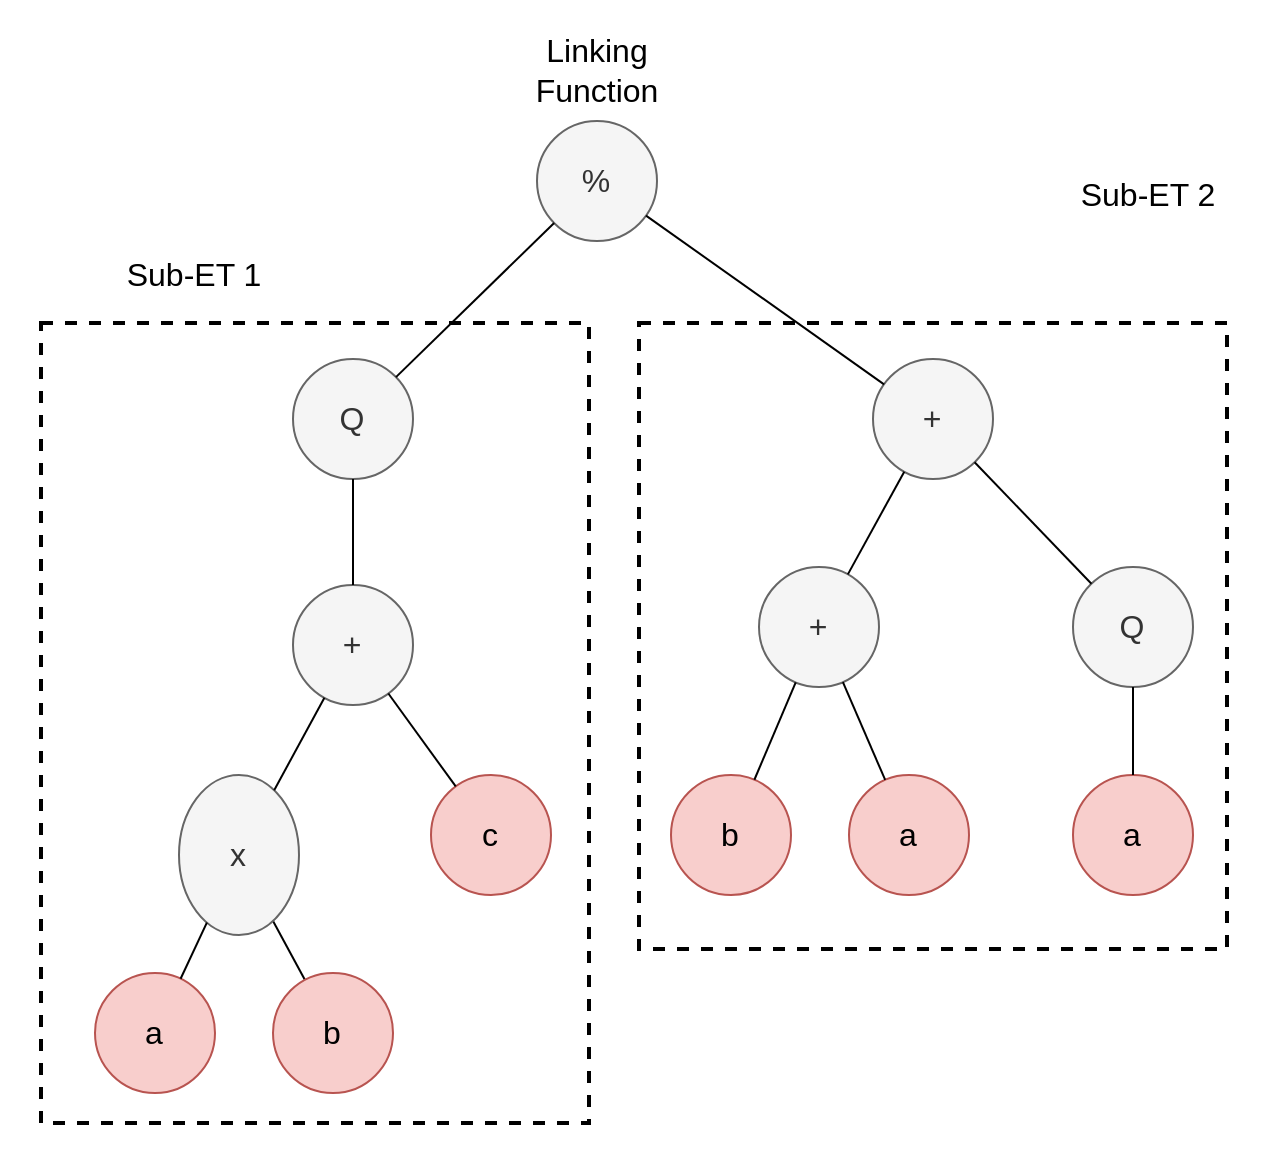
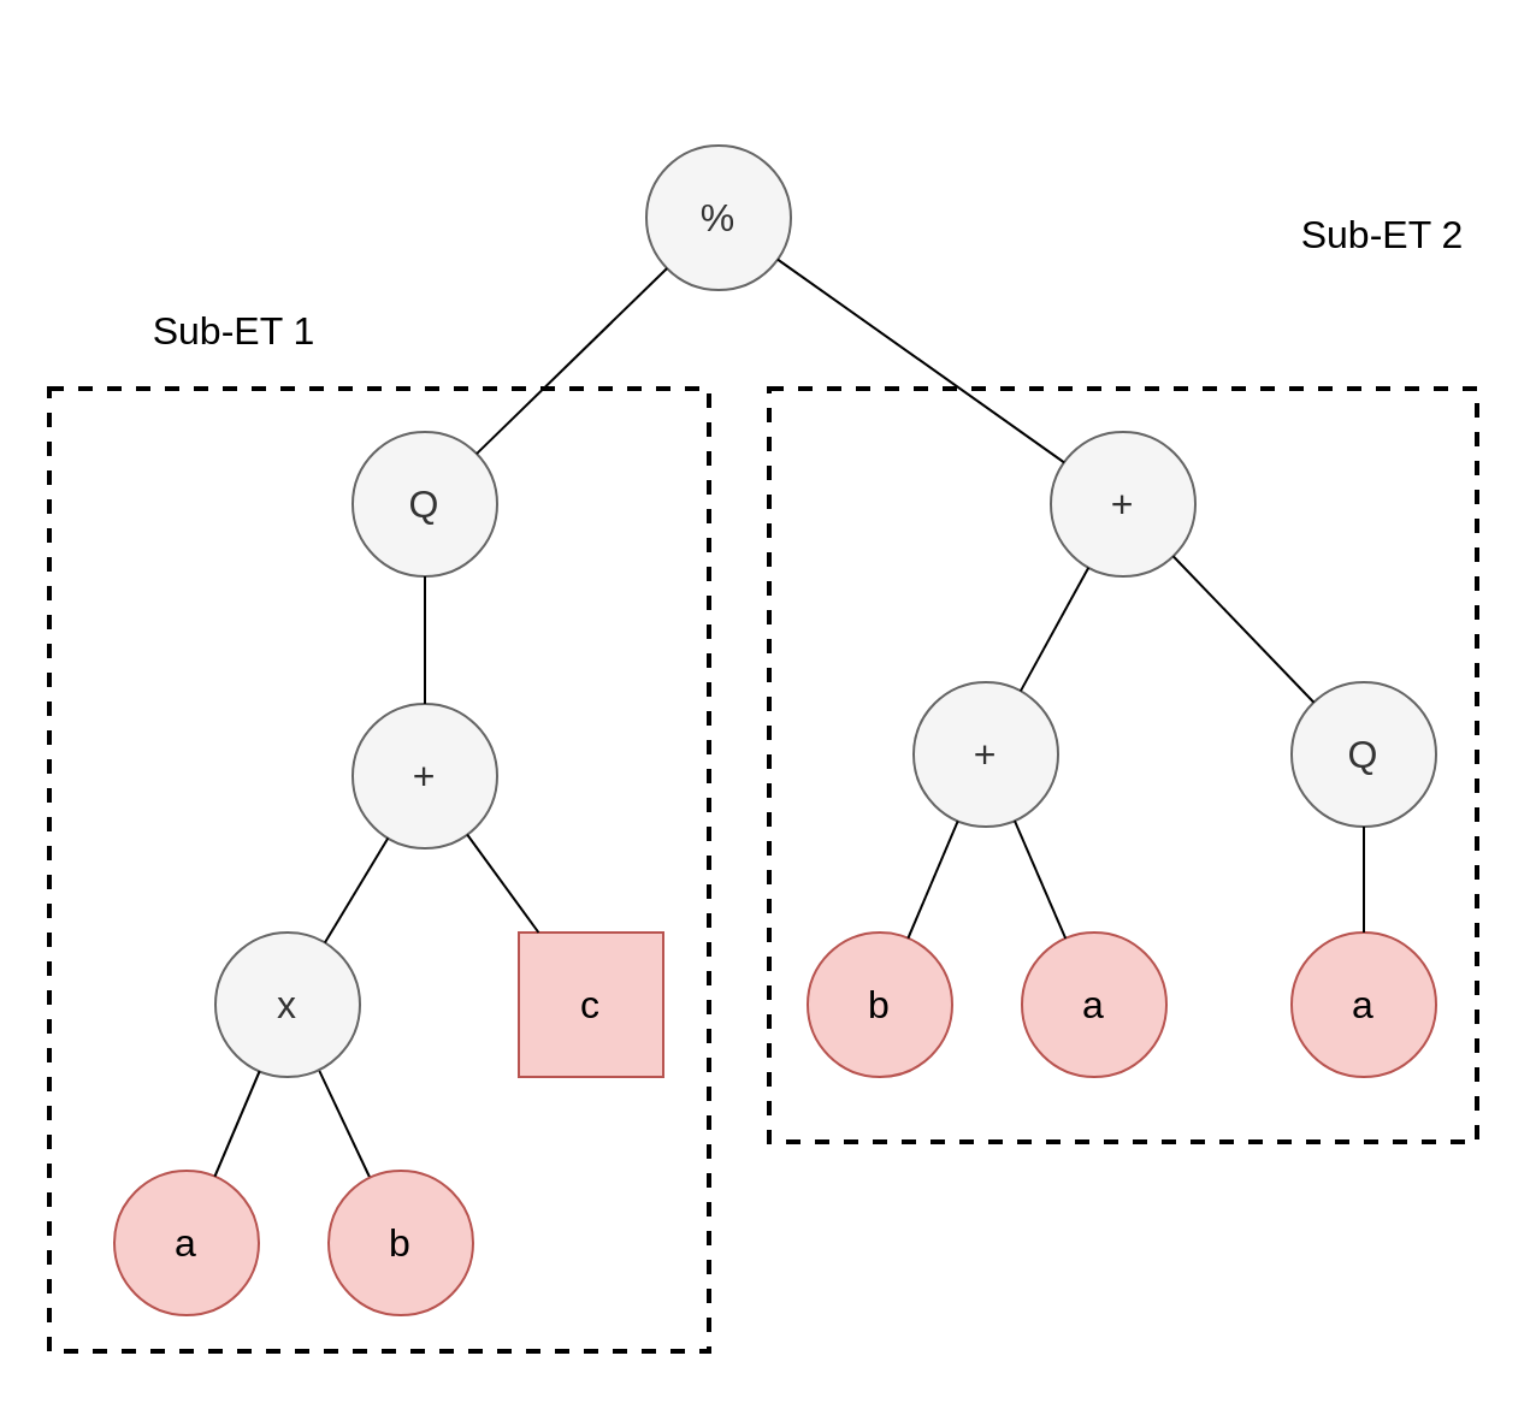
  <mxCell id="0" />
  <mxCell id="1" parent="0" />
  <mxCell id="2" value="" style="edgeStyle=none;curved=1;rounded=0;orthogonalLoop=1;jettySize=auto;html=1;fontSize=16;startSize=8;endSize=8;endArrow=none;endFill=0;" parent="1" source="6" target="7" edge="1"><mxGeometry relative="1" as="geometry" /></mxCell>
  <mxCell id="3" value="a" style="ellipse;whiteSpace=wrap;html=1;fontSize=16;fillColor=#f8cecc;strokeColor=#b85450;" parent="1" vertex="1"><mxGeometry x="47" y="486" width="60" height="60" as="geometry" /></mxCell>
  <mxCell id="4" style="edgeStyle=none;curved=1;rounded=0;orthogonalLoop=1;jettySize=auto;html=1;entryX=1;entryY=0.5;entryDx=0;entryDy=0;fontSize=16;startSize=8;endSize=8;" parent="1" source="3" target="3" edge="1"><mxGeometry relative="1" as="geometry" /></mxCell>
  <mxCell id="5" value="+" style="ellipse;whiteSpace=wrap;html=1;fontSize=16;fillColor=#f5f5f5;fontColor=#333333;strokeColor=#666666;" parent="1" vertex="1"><mxGeometry x="146" y="292" width="60" height="60" as="geometry" /></mxCell>
- <mxCell id="6" value="x" style="ellipse;whiteSpace=wrap;html=1;fontSize=16;fillColor=#f5f5f5;fontColor=#333333;strokeColor=#666666;" parent="1" vertex="1"><mxGeometry x="89" y="387" width="60" height="80" as="geometry" /></mxCell>
+ <mxCell id="6" value="x" style="ellipse;whiteSpace=wrap;html=1;fontSize=16;fillColor=#f5f5f5;fontColor=#333333;strokeColor=#666666;" parent="1" vertex="1"><mxGeometry x="89" y="387" width="60" height="60" as="geometry" /></mxCell>
  <mxCell id="7" value="b" style="ellipse;whiteSpace=wrap;html=1;fontSize=16;fillColor=#f8cecc;strokeColor=#b85450;" parent="1" vertex="1"><mxGeometry x="136" y="486" width="60" height="60" as="geometry" /></mxCell>
  <mxCell id="8" value="" style="edgeStyle=none;curved=1;rounded=0;orthogonalLoop=1;jettySize=auto;html=1;fontSize=16;startSize=8;endSize=8;endArrow=none;endFill=0;" parent="1" source="5" target="6" edge="1"><mxGeometry relative="1" as="geometry"><mxPoint x="320" y="338" as="sourcePoint" /><mxPoint x="292" y="381" as="targetPoint" /></mxGeometry></mxCell>
  <mxCell id="9" value="Q" style="ellipse;whiteSpace=wrap;html=1;fontSize=16;fillColor=#f5f5f5;fontColor=#333333;strokeColor=#666666;" vertex="1" parent="1"><mxGeometry x="146" y="179" width="60" height="60" as="geometry" /></mxCell>
  <mxCell id="10" value="" style="edgeStyle=none;curved=1;rounded=0;orthogonalLoop=1;jettySize=auto;html=1;fontSize=16;startSize=8;endSize=8;endArrow=none;endFill=0;" edge="1" parent="1" source="9" target="5"><mxGeometry relative="1" as="geometry"><mxPoint x="170" y="357" as="sourcePoint" /><mxPoint x="142" y="400" as="targetPoint" /></mxGeometry></mxCell>
  <mxCell id="11" value="" style="edgeStyle=none;curved=1;rounded=0;orthogonalLoop=1;jettySize=auto;html=1;fontSize=16;startSize=8;endSize=8;endArrow=none;endFill=0;" edge="1" parent="1" source="6" target="3"><mxGeometry relative="1" as="geometry"><mxPoint x="142" y="454" as="sourcePoint" /><mxPoint x="163" y="499" as="targetPoint" /></mxGeometry></mxCell>
- <mxCell id="12" value="c" style="ellipse;whiteSpace=wrap;html=1;fontSize=16;fillColor=#f8cecc;strokeColor=#b85450;" vertex="1" parent="1"><mxGeometry x="215" y="387" width="60" height="60" as="geometry" /></mxCell>
+ <mxCell id="12" value="c" style="whiteSpace=wrap;html=1;fontSize=16;fillColor=#f8cecc;strokeColor=#b85450;rounded=0;" vertex="1" parent="1"><mxGeometry x="215" y="387" width="60" height="60" as="geometry" /></mxCell>
  <mxCell id="13" value="" style="edgeStyle=none;curved=1;rounded=0;orthogonalLoop=1;jettySize=auto;html=1;fontSize=16;startSize=8;endSize=8;endArrow=none;endFill=0;" edge="1" parent="1" source="5" target="12"><mxGeometry relative="1" as="geometry"><mxPoint x="171" y="358" as="sourcePoint" /><mxPoint x="144" y="401" as="targetPoint" /></mxGeometry></mxCell>
  <mxCell id="14" value="+" style="ellipse;whiteSpace=wrap;html=1;fontSize=16;fillColor=#f5f5f5;fontColor=#333333;strokeColor=#666666;" vertex="1" parent="1"><mxGeometry x="379" y="283" width="60" height="60" as="geometry" /></mxCell>
  <mxCell id="15" value="+" style="ellipse;whiteSpace=wrap;html=1;fontSize=16;fillColor=#f5f5f5;fontColor=#333333;strokeColor=#666666;" vertex="1" parent="1"><mxGeometry x="436" y="179" width="60" height="60" as="geometry" /></mxCell>
  <mxCell id="16" value="" style="edgeStyle=none;curved=1;rounded=0;orthogonalLoop=1;jettySize=auto;html=1;fontSize=16;startSize=8;endSize=8;endArrow=none;endFill=0;" edge="1" parent="1" source="15" target="14"><mxGeometry relative="1" as="geometry"><mxPoint x="460" y="357" as="sourcePoint" /><mxPoint x="432" y="400" as="targetPoint" /></mxGeometry></mxCell>
  <mxCell id="17" value="Q" style="ellipse;whiteSpace=wrap;html=1;fontSize=16;fillColor=#f5f5f5;fontColor=#333333;strokeColor=#666666;" vertex="1" parent="1"><mxGeometry x="536" y="283" width="60" height="60" as="geometry" /></mxCell>
  <mxCell id="18" value="" style="edgeStyle=none;curved=1;rounded=0;orthogonalLoop=1;jettySize=auto;html=1;fontSize=16;startSize=8;endSize=8;endArrow=none;endFill=0;" edge="1" parent="1" source="15" target="17"><mxGeometry relative="1" as="geometry"><mxPoint x="462" y="245" as="sourcePoint" /><mxPoint x="433" y="297" as="targetPoint" /></mxGeometry></mxCell>
  <mxCell id="19" value="b" style="ellipse;whiteSpace=wrap;html=1;fontSize=16;fillColor=#f8cecc;strokeColor=#b85450;" vertex="1" parent="1"><mxGeometry x="335" y="387" width="60" height="60" as="geometry" /></mxCell>
  <mxCell id="20" value="" style="edgeStyle=none;curved=1;rounded=0;orthogonalLoop=1;jettySize=auto;html=1;fontSize=16;startSize=8;endSize=8;endArrow=none;endFill=0;" edge="1" parent="1" source="14" target="19"><mxGeometry relative="1" as="geometry"><mxPoint x="204" y="356" as="sourcePoint" /><mxPoint x="237" y="403" as="targetPoint" /></mxGeometry></mxCell>
  <mxCell id="21" value="a" style="ellipse;whiteSpace=wrap;html=1;fontSize=16;fillColor=#f8cecc;strokeColor=#b85450;" vertex="1" parent="1"><mxGeometry x="424" y="387" width="60" height="60" as="geometry" /></mxCell>
  <mxCell id="22" value="" style="edgeStyle=none;curved=1;rounded=0;orthogonalLoop=1;jettySize=auto;html=1;fontSize=16;startSize=8;endSize=8;endArrow=none;endFill=0;" edge="1" parent="1" source="14" target="21"><mxGeometry relative="1" as="geometry"><mxPoint x="407" y="351" as="sourcePoint" /><mxPoint x="387" y="399" as="targetPoint" /></mxGeometry></mxCell>
  <mxCell id="23" value="a" style="ellipse;whiteSpace=wrap;html=1;fontSize=16;fillColor=#f8cecc;strokeColor=#b85450;" vertex="1" parent="1"><mxGeometry x="536" y="387" width="60" height="60" as="geometry" /></mxCell>
  <mxCell id="24" value="" style="edgeStyle=none;curved=1;rounded=0;orthogonalLoop=1;jettySize=auto;html=1;fontSize=16;startSize=8;endSize=8;endArrow=none;endFill=0;" edge="1" parent="1" source="17" target="23"><mxGeometry relative="1" as="geometry"><mxPoint x="606" y="559" as="sourcePoint" /><mxPoint x="588" y="602" as="targetPoint" /></mxGeometry></mxCell>
  <mxCell id="25" value="Sub-ET 1" style="text;html=1;align=center;verticalAlign=middle;whiteSpace=wrap;rounded=0;fontSize=16;" vertex="1" parent="1"><mxGeometry x="55" y="122" width="84" height="30" as="geometry" /></mxCell>
  <mxCell id="26" value="Sub-ET 2" style="text;html=1;align=center;verticalAlign=middle;whiteSpace=wrap;rounded=0;fontSize=16;" vertex="1" parent="1"><mxGeometry x="532" y="82" width="84" height="30" as="geometry" /></mxCell>
  <mxCell id="27" value="%" style="ellipse;whiteSpace=wrap;html=1;fontSize=16;fillColor=#f5f5f5;fontColor=#333333;strokeColor=#666666;" vertex="1" parent="1"><mxGeometry x="268" y="60" width="60" height="60" as="geometry" /></mxCell>
  <mxCell id="28" value="" style="edgeStyle=none;curved=1;rounded=0;orthogonalLoop=1;jettySize=auto;html=1;fontSize=16;startSize=8;endSize=8;endArrow=none;endFill=0;" edge="1" parent="1" source="27" target="9"><mxGeometry relative="1" as="geometry"><mxPoint x="186" y="249" as="sourcePoint" /><mxPoint x="186" y="302" as="targetPoint" /></mxGeometry></mxCell>
  <mxCell id="29" value="" style="edgeStyle=none;curved=1;rounded=0;orthogonalLoop=1;jettySize=auto;html=1;fontSize=16;startSize=8;endSize=8;endArrow=none;endFill=0;" edge="1" parent="1" source="27" target="15"><mxGeometry relative="1" as="geometry"><mxPoint x="287" y="121" as="sourcePoint" /><mxPoint x="207" y="198" as="targetPoint" /></mxGeometry></mxCell>
  <mxCell id="30" value="" style="rounded=0;whiteSpace=wrap;html=1;fillColor=none;dashed=1;strokeWidth=2;" vertex="1" parent="1"><mxGeometry x="20" y="161" width="274" height="400" as="geometry" /></mxCell>
  <mxCell id="31" value="" style="rounded=0;whiteSpace=wrap;html=1;fillColor=none;dashed=1;strokeWidth=2;" vertex="1" parent="1"><mxGeometry x="319" y="161" width="294" height="313" as="geometry" /></mxCell>
- <mxCell id="32" value="Linking Function" style="text;html=1;align=center;verticalAlign=middle;whiteSpace=wrap;rounded=0;fontSize=16;" vertex="1" parent="1"><mxGeometry x="255.5" y="20" width="85" height="30" as="geometry" /></mxCell>
